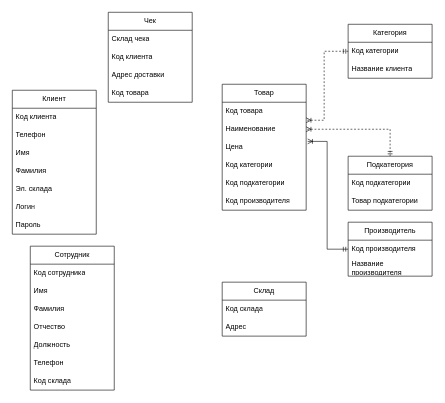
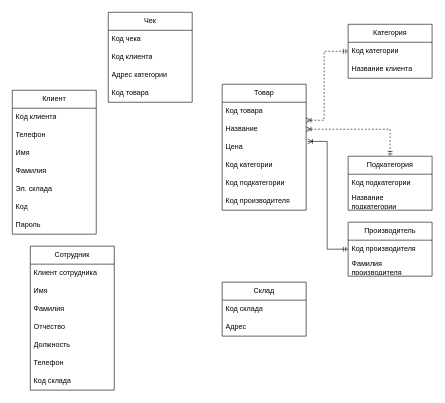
  <mxCell id="0" />
  <mxCell id="1" parent="0" />
  <mxCell id="2" value="Чек" style="swimlane;fontStyle=0;childLayout=stackLayout;horizontal=1;startSize=30;horizontalStack=0;resizeParent=1;resizeParentMax=0;resizeLast=0;collapsible=1;marginBottom=0;whiteSpace=wrap;html=1;" parent="1" vertex="1"><mxGeometry x="180" y="20" width="140" height="150" as="geometry" /></mxCell>
- <mxCell id="3" value="Склад чека" style="text;strokeColor=none;fillColor=none;align=left;verticalAlign=middle;spacingLeft=4;spacingRight=4;overflow=hidden;points=[[0,0.5],[1,0.5]];portConstraint=eastwest;rotatable=0;whiteSpace=wrap;html=1;" parent="2" vertex="1"><mxGeometry y="30" width="140" height="30" as="geometry" /></mxCell>
+ <mxCell id="3" value="Код чека" style="text;strokeColor=none;fillColor=none;align=left;verticalAlign=middle;spacingLeft=4;spacingRight=4;overflow=hidden;points=[[0,0.5],[1,0.5]];portConstraint=eastwest;rotatable=0;whiteSpace=wrap;html=1;" parent="2" vertex="1"><mxGeometry y="30" width="140" height="30" as="geometry" /></mxCell>
  <mxCell id="4" value="Код клиента" style="text;strokeColor=none;fillColor=none;align=left;verticalAlign=middle;spacingLeft=4;spacingRight=4;overflow=hidden;points=[[0,0.5],[1,0.5]];portConstraint=eastwest;rotatable=0;whiteSpace=wrap;html=1;" vertex="1" parent="2"><mxGeometry y="60" width="140" height="30" as="geometry" /></mxCell>
- <mxCell id="5" value="Адрес доставки" style="text;strokeColor=none;fillColor=none;align=left;verticalAlign=middle;spacingLeft=4;spacingRight=4;overflow=hidden;points=[[0,0.5],[1,0.5]];portConstraint=eastwest;rotatable=0;whiteSpace=wrap;html=1;" parent="2" vertex="1"><mxGeometry y="90" width="140" height="30" as="geometry" /></mxCell>
+ <mxCell id="5" value="Адрес категории" style="text;strokeColor=none;fillColor=none;align=left;verticalAlign=middle;spacingLeft=4;spacingRight=4;overflow=hidden;points=[[0,0.5],[1,0.5]];portConstraint=eastwest;rotatable=0;whiteSpace=wrap;html=1;" parent="2" vertex="1"><mxGeometry y="90" width="140" height="30" as="geometry" /></mxCell>
  <mxCell id="6" value="Код товара" style="text;strokeColor=none;fillColor=none;align=left;verticalAlign=middle;spacingLeft=4;spacingRight=4;overflow=hidden;points=[[0,0.5],[1,0.5]];portConstraint=eastwest;rotatable=0;whiteSpace=wrap;html=1;" parent="2" vertex="1"><mxGeometry y="120" width="140" height="30" as="geometry" /></mxCell>
  <mxCell id="7" value="Товар" style="swimlane;fontStyle=0;childLayout=stackLayout;horizontal=1;startSize=30;horizontalStack=0;resizeParent=1;resizeParentMax=0;resizeLast=0;collapsible=1;marginBottom=0;whiteSpace=wrap;html=1;" parent="1" vertex="1"><mxGeometry x="370" y="140" width="140" height="210" as="geometry" /></mxCell>
  <mxCell id="8" value="Код товара" style="text;strokeColor=none;fillColor=none;align=left;verticalAlign=middle;spacingLeft=4;spacingRight=4;overflow=hidden;points=[[0,0.5],[1,0.5]];portConstraint=eastwest;rotatable=0;whiteSpace=wrap;html=1;" parent="7" vertex="1"><mxGeometry y="30" width="140" height="30" as="geometry" /></mxCell>
- <mxCell id="9" value="Наименование" style="text;strokeColor=none;fillColor=none;align=left;verticalAlign=middle;spacingLeft=4;spacingRight=4;overflow=hidden;points=[[0,0.5],[1,0.5]];portConstraint=eastwest;rotatable=0;whiteSpace=wrap;html=1;" parent="7" vertex="1"><mxGeometry y="60" width="140" height="30" as="geometry" /></mxCell>
+ <mxCell id="9" value="Название" style="text;strokeColor=none;fillColor=none;align=left;verticalAlign=middle;spacingLeft=4;spacingRight=4;overflow=hidden;points=[[0,0.5],[1,0.5]];portConstraint=eastwest;rotatable=0;whiteSpace=wrap;html=1;" parent="7" vertex="1"><mxGeometry y="60" width="140" height="30" as="geometry" /></mxCell>
  <mxCell id="10" value="Цена" style="text;strokeColor=none;fillColor=none;align=left;verticalAlign=middle;spacingLeft=4;spacingRight=4;overflow=hidden;points=[[0,0.5],[1,0.5]];portConstraint=eastwest;rotatable=0;whiteSpace=wrap;html=1;" parent="7" vertex="1"><mxGeometry y="90" width="140" height="30" as="geometry" /></mxCell>
  <mxCell id="11" value="Код категории" style="text;strokeColor=none;fillColor=none;align=left;verticalAlign=middle;spacingLeft=4;spacingRight=4;overflow=hidden;points=[[0,0.5],[1,0.5]];portConstraint=eastwest;rotatable=0;whiteSpace=wrap;html=1;" vertex="1" parent="7"><mxGeometry y="120" width="140" height="30" as="geometry" /></mxCell>
  <mxCell id="12" value="Код подкатегории" style="text;strokeColor=none;fillColor=none;align=left;verticalAlign=middle;spacingLeft=4;spacingRight=4;overflow=hidden;points=[[0,0.5],[1,0.5]];portConstraint=eastwest;rotatable=0;whiteSpace=wrap;html=1;" vertex="1" parent="7"><mxGeometry y="150" width="140" height="30" as="geometry" /></mxCell>
  <mxCell id="13" value="Код производителя" style="text;strokeColor=none;fillColor=none;align=left;verticalAlign=middle;spacingLeft=4;spacingRight=4;overflow=hidden;points=[[0,0.5],[1,0.5]];portConstraint=eastwest;rotatable=0;whiteSpace=wrap;html=1;" vertex="1" parent="7"><mxGeometry y="180" width="140" height="30" as="geometry" /></mxCell>
  <mxCell id="14" value="Клиент" style="swimlane;fontStyle=0;childLayout=stackLayout;horizontal=1;startSize=30;horizontalStack=0;resizeParent=1;resizeParentMax=0;resizeLast=0;collapsible=1;marginBottom=0;whiteSpace=wrap;html=1;" parent="1" vertex="1"><mxGeometry x="20" y="150" width="140" height="240" as="geometry" /></mxCell>
  <mxCell id="15" value="Код клиента" style="text;strokeColor=none;fillColor=none;align=left;verticalAlign=middle;spacingLeft=4;spacingRight=4;overflow=hidden;points=[[0,0.5],[1,0.5]];portConstraint=eastwest;rotatable=0;whiteSpace=wrap;html=1;" parent="14" vertex="1"><mxGeometry y="30" width="140" height="30" as="geometry" /></mxCell>
  <mxCell id="16" value="Телефон" style="text;strokeColor=none;fillColor=none;align=left;verticalAlign=middle;spacingLeft=4;spacingRight=4;overflow=hidden;points=[[0,0.5],[1,0.5]];portConstraint=eastwest;rotatable=0;whiteSpace=wrap;html=1;" parent="14" vertex="1"><mxGeometry y="60" width="140" height="30" as="geometry" /></mxCell>
  <mxCell id="17" value="Имя" style="text;strokeColor=none;fillColor=none;align=left;verticalAlign=middle;spacingLeft=4;spacingRight=4;overflow=hidden;points=[[0,0.5],[1,0.5]];portConstraint=eastwest;rotatable=0;whiteSpace=wrap;html=1;" parent="14" vertex="1"><mxGeometry y="90" width="140" height="30" as="geometry" /></mxCell>
  <mxCell id="18" value="Фамилия" style="text;strokeColor=none;fillColor=none;align=left;verticalAlign=middle;spacingLeft=4;spacingRight=4;overflow=hidden;points=[[0,0.5],[1,0.5]];portConstraint=eastwest;rotatable=0;whiteSpace=wrap;html=1;" parent="14" vertex="1"><mxGeometry y="120" width="140" height="30" as="geometry" /></mxCell>
  <mxCell id="19" value="Эл. склада" style="text;strokeColor=none;fillColor=none;align=left;verticalAlign=middle;spacingLeft=4;spacingRight=4;overflow=hidden;points=[[0,0.5],[1,0.5]];portConstraint=eastwest;rotatable=0;whiteSpace=wrap;html=1;" parent="14" vertex="1"><mxGeometry y="150" width="140" height="30" as="geometry" /></mxCell>
- <mxCell id="20" value="Логин" style="text;strokeColor=none;fillColor=none;align=left;verticalAlign=middle;spacingLeft=4;spacingRight=4;overflow=hidden;points=[[0,0.5],[1,0.5]];portConstraint=eastwest;rotatable=0;whiteSpace=wrap;html=1;" parent="14" vertex="1"><mxGeometry y="180" width="140" height="30" as="geometry" /></mxCell>
+ <mxCell id="20" value="Код" style="text;strokeColor=none;fillColor=none;align=left;verticalAlign=middle;spacingLeft=4;spacingRight=4;overflow=hidden;points=[[0,0.5],[1,0.5]];portConstraint=eastwest;rotatable=0;whiteSpace=wrap;html=1;" parent="14" vertex="1"><mxGeometry y="180" width="140" height="30" as="geometry" /></mxCell>
  <mxCell id="21" value="Пароль" style="text;strokeColor=none;fillColor=none;align=left;verticalAlign=middle;spacingLeft=4;spacingRight=4;overflow=hidden;points=[[0,0.5],[1,0.5]];portConstraint=eastwest;rotatable=0;whiteSpace=wrap;html=1;" parent="14" vertex="1"><mxGeometry y="210" width="140" height="30" as="geometry" /></mxCell>
  <mxCell id="22" value="Сотрудник" style="swimlane;fontStyle=0;childLayout=stackLayout;horizontal=1;startSize=30;horizontalStack=0;resizeParent=1;resizeParentMax=0;resizeLast=0;collapsible=1;marginBottom=0;whiteSpace=wrap;html=1;" vertex="1" parent="1"><mxGeometry x="50" y="410" width="140" height="240" as="geometry" /></mxCell>
- <mxCell id="23" value="Код сотрудника" style="text;strokeColor=none;fillColor=none;align=left;verticalAlign=middle;spacingLeft=4;spacingRight=4;overflow=hidden;points=[[0,0.5],[1,0.5]];portConstraint=eastwest;rotatable=0;whiteSpace=wrap;html=1;" vertex="1" parent="22"><mxGeometry y="30" width="140" height="30" as="geometry" /></mxCell>
+ <mxCell id="23" value="Клиент сотрудника" style="text;strokeColor=none;fillColor=none;align=left;verticalAlign=middle;spacingLeft=4;spacingRight=4;overflow=hidden;points=[[0,0.5],[1,0.5]];portConstraint=eastwest;rotatable=0;whiteSpace=wrap;html=1;" vertex="1" parent="22"><mxGeometry y="30" width="140" height="30" as="geometry" /></mxCell>
  <mxCell id="24" value="Имя" style="text;strokeColor=none;fillColor=none;align=left;verticalAlign=middle;spacingLeft=4;spacingRight=4;overflow=hidden;points=[[0,0.5],[1,0.5]];portConstraint=eastwest;rotatable=0;whiteSpace=wrap;html=1;" vertex="1" parent="22"><mxGeometry y="60" width="140" height="30" as="geometry" /></mxCell>
  <mxCell id="25" value="Фамилия" style="text;strokeColor=none;fillColor=none;align=left;verticalAlign=middle;spacingLeft=4;spacingRight=4;overflow=hidden;points=[[0,0.5],[1,0.5]];portConstraint=eastwest;rotatable=0;whiteSpace=wrap;html=1;" vertex="1" parent="22"><mxGeometry y="90" width="140" height="30" as="geometry" /></mxCell>
  <mxCell id="26" value="Отчество&lt;span style=&quot;white-space: pre;&quot;&gt;&#09;&lt;/span&gt;" style="text;strokeColor=none;fillColor=none;align=left;verticalAlign=middle;spacingLeft=4;spacingRight=4;overflow=hidden;points=[[0,0.5],[1,0.5]];portConstraint=eastwest;rotatable=0;whiteSpace=wrap;html=1;" vertex="1" parent="22"><mxGeometry y="120" width="140" height="30" as="geometry" /></mxCell>
  <mxCell id="27" value="Должность" style="text;strokeColor=none;fillColor=none;align=left;verticalAlign=middle;spacingLeft=4;spacingRight=4;overflow=hidden;points=[[0,0.5],[1,0.5]];portConstraint=eastwest;rotatable=0;whiteSpace=wrap;html=1;" vertex="1" parent="22"><mxGeometry y="150" width="140" height="30" as="geometry" /></mxCell>
  <mxCell id="28" value="Телефон" style="text;strokeColor=none;fillColor=none;align=left;verticalAlign=middle;spacingLeft=4;spacingRight=4;overflow=hidden;points=[[0,0.5],[1,0.5]];portConstraint=eastwest;rotatable=0;whiteSpace=wrap;html=1;" vertex="1" parent="22"><mxGeometry y="180" width="140" height="30" as="geometry" /></mxCell>
  <mxCell id="29" value="Код склада" style="text;strokeColor=none;fillColor=none;align=left;verticalAlign=middle;spacingLeft=4;spacingRight=4;overflow=hidden;points=[[0,0.5],[1,0.5]];portConstraint=eastwest;rotatable=0;whiteSpace=wrap;html=1;" vertex="1" parent="22"><mxGeometry y="210" width="140" height="30" as="geometry" /></mxCell>
  <mxCell id="30" value="Склад" style="swimlane;fontStyle=0;childLayout=stackLayout;horizontal=1;startSize=30;horizontalStack=0;resizeParent=1;resizeParentMax=0;resizeLast=0;collapsible=1;marginBottom=0;whiteSpace=wrap;html=1;" vertex="1" parent="1"><mxGeometry x="370" y="470" width="140" height="90" as="geometry" /></mxCell>
  <mxCell id="31" value="Код склада" style="text;strokeColor=none;fillColor=none;align=left;verticalAlign=middle;spacingLeft=4;spacingRight=4;overflow=hidden;points=[[0,0.5],[1,0.5]];portConstraint=eastwest;rotatable=0;whiteSpace=wrap;html=1;" vertex="1" parent="30"><mxGeometry y="30" width="140" height="30" as="geometry" /></mxCell>
  <mxCell id="32" value="Адрес" style="text;strokeColor=none;fillColor=none;align=left;verticalAlign=middle;spacingLeft=4;spacingRight=4;overflow=hidden;points=[[0,0.5],[1,0.5]];portConstraint=eastwest;rotatable=0;whiteSpace=wrap;html=1;" vertex="1" parent="30"><mxGeometry y="60" width="140" height="30" as="geometry" /></mxCell>
  <mxCell id="33" style="edgeStyle=orthogonalEdgeStyle;rounded=0;orthogonalLoop=1;jettySize=auto;html=1;startArrow=ERmandOne;startFill=0;endArrow=ERoneToMany;endFill=0;dashed=1;" edge="1" parent="1" source="34" target="7"><mxGeometry relative="1" as="geometry"><Array as="points"><mxPoint x="540" y="85" /><mxPoint x="540" y="200" /></Array></mxGeometry></mxCell>
  <mxCell id="34" value="Категория" style="swimlane;fontStyle=0;childLayout=stackLayout;horizontal=1;startSize=30;horizontalStack=0;resizeParent=1;resizeParentMax=0;resizeLast=0;collapsible=1;marginBottom=0;whiteSpace=wrap;html=1;" vertex="1" parent="1"><mxGeometry x="580" y="40" width="140" height="90" as="geometry" /></mxCell>
  <mxCell id="35" value="Код категории" style="text;strokeColor=none;fillColor=none;align=left;verticalAlign=middle;spacingLeft=4;spacingRight=4;overflow=hidden;points=[[0,0.5],[1,0.5]];portConstraint=eastwest;rotatable=0;whiteSpace=wrap;html=1;" vertex="1" parent="34"><mxGeometry y="30" width="140" height="30" as="geometry" /></mxCell>
  <mxCell id="36" value="Название клиента" style="text;strokeColor=none;fillColor=none;align=left;verticalAlign=middle;spacingLeft=4;spacingRight=4;overflow=hidden;points=[[0,0.5],[1,0.5]];portConstraint=eastwest;rotatable=0;whiteSpace=wrap;html=1;" vertex="1" parent="34"><mxGeometry y="60" width="140" height="30" as="geometry" /></mxCell>
  <mxCell id="37" style="edgeStyle=orthogonalEdgeStyle;rounded=0;orthogonalLoop=1;jettySize=auto;html=1;entryX=1;entryY=0.5;entryDx=0;entryDy=0;startArrow=ERmandOne;startFill=0;endArrow=ERoneToMany;endFill=0;dashed=1;" edge="1" parent="1" source="38" target="9"><mxGeometry relative="1" as="geometry" /></mxCell>
  <mxCell id="38" value="Подкатегория" style="swimlane;fontStyle=0;childLayout=stackLayout;horizontal=1;startSize=30;horizontalStack=0;resizeParent=1;resizeParentMax=0;resizeLast=0;collapsible=1;marginBottom=0;whiteSpace=wrap;html=1;" vertex="1" parent="1"><mxGeometry x="580" y="260" width="140" height="90" as="geometry" /></mxCell>
  <mxCell id="39" value="Код подкатегории" style="text;strokeColor=none;fillColor=none;align=left;verticalAlign=middle;spacingLeft=4;spacingRight=4;overflow=hidden;points=[[0,0.5],[1,0.5]];portConstraint=eastwest;rotatable=0;whiteSpace=wrap;html=1;" vertex="1" parent="38"><mxGeometry y="30" width="140" height="30" as="geometry" /></mxCell>
- <mxCell id="40" value="Товар подкатегории" style="text;strokeColor=none;fillColor=none;align=left;verticalAlign=middle;spacingLeft=4;spacingRight=4;overflow=hidden;points=[[0,0.5],[1,0.5]];portConstraint=eastwest;rotatable=0;whiteSpace=wrap;html=1;" vertex="1" parent="38"><mxGeometry y="60" width="140" height="30" as="geometry" /></mxCell>
+ <mxCell id="40" value="Название подкатегории" style="text;strokeColor=none;fillColor=none;align=left;verticalAlign=middle;spacingLeft=4;spacingRight=4;overflow=hidden;points=[[0,0.5],[1,0.5]];portConstraint=eastwest;rotatable=0;whiteSpace=wrap;html=1;" vertex="1" parent="38"><mxGeometry y="60" width="140" height="30" as="geometry" /></mxCell>
  <mxCell id="41" value="Производитель" style="swimlane;fontStyle=0;childLayout=stackLayout;horizontal=1;startSize=30;horizontalStack=0;resizeParent=1;resizeParentMax=0;resizeLast=0;collapsible=1;marginBottom=0;whiteSpace=wrap;html=1;" vertex="1" parent="1"><mxGeometry x="580" y="370" width="140" height="90" as="geometry" /></mxCell>
  <mxCell id="42" value="Код производителя" style="text;strokeColor=none;fillColor=none;align=left;verticalAlign=middle;spacingLeft=4;spacingRight=4;overflow=hidden;points=[[0,0.5],[1,0.5]];portConstraint=eastwest;rotatable=0;whiteSpace=wrap;html=1;" vertex="1" parent="41"><mxGeometry y="30" width="140" height="30" as="geometry" /></mxCell>
- <mxCell id="43" value="Название производителя" style="text;strokeColor=none;fillColor=none;align=left;verticalAlign=middle;spacingLeft=4;spacingRight=4;overflow=hidden;points=[[0,0.5],[1,0.5]];portConstraint=eastwest;rotatable=0;whiteSpace=wrap;html=1;" vertex="1" parent="41"><mxGeometry y="60" width="140" height="30" as="geometry" /></mxCell>
+ <mxCell id="43" value="Фамилия производителя" style="text;strokeColor=none;fillColor=none;align=left;verticalAlign=middle;spacingLeft=4;spacingRight=4;overflow=hidden;points=[[0,0.5],[1,0.5]];portConstraint=eastwest;rotatable=0;whiteSpace=wrap;html=1;" vertex="1" parent="41"><mxGeometry y="60" width="140" height="30" as="geometry" /></mxCell>
  <mxCell id="44" style="edgeStyle=orthogonalEdgeStyle;rounded=0;orthogonalLoop=1;jettySize=auto;html=1;entryX=1.018;entryY=0.175;entryDx=0;entryDy=0;entryPerimeter=0;startArrow=ERmandOne;startFill=0;endArrow=ERoneToMany;endFill=0;" edge="1" parent="1" source="42" target="10"><mxGeometry relative="1" as="geometry" /></mxCell>
